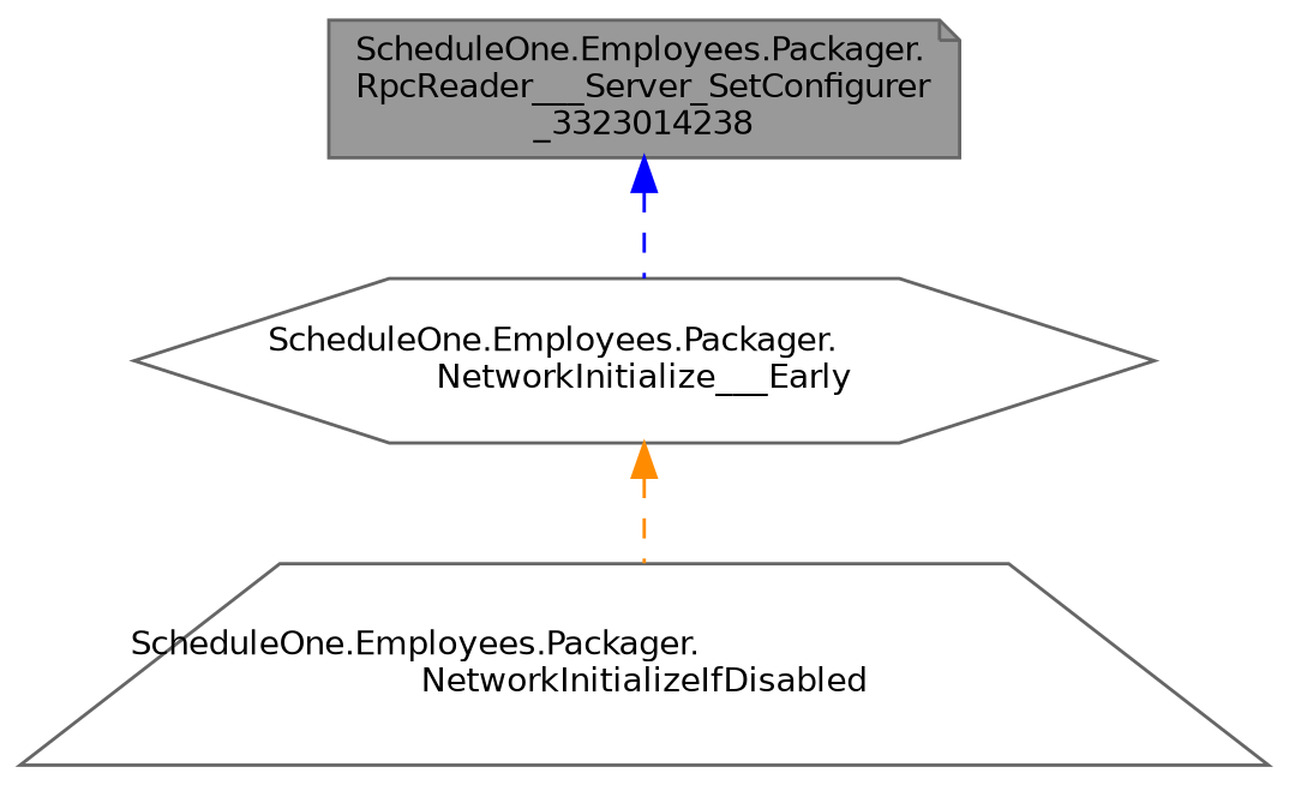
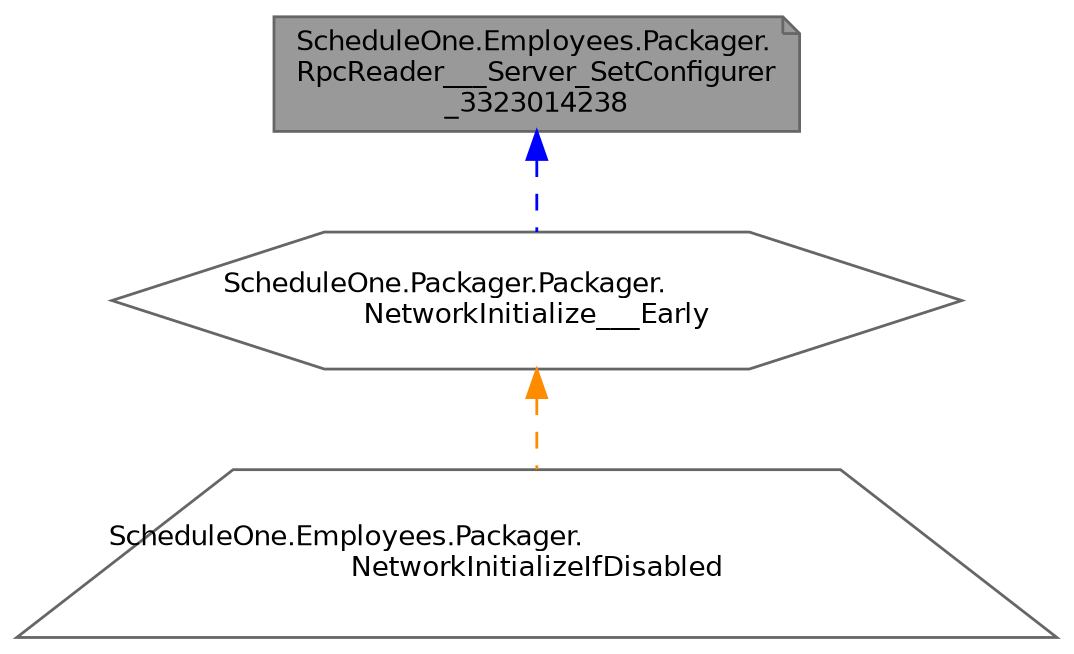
  digraph {
    rankdir=TB
    node [color=grey40 fillcolor=white fontname=Helvetica fontsize=10 style=filled]
    edge [dir=back fontname=Helvetica fontsize=10 labelfontname=Helvetica labelfontsize=10 style=dashed]
    n1 [color=gray40 fillcolor=grey60 fontcolor=black height=0.2 label="ScheduleOne.Employees.Packager.\lRpcReader___Server_SetConfigurer\l_3323014238" shape=note width=0.4]
-   n2 [height=0.2 label="ScheduleOne.Employees.Packager.\lNetworkInitialize___Early" shape=hexagon width=0.4]
+   n2 [height=0.2 label="ScheduleOne.Packager.Packager.\lNetworkInitialize___Early" shape=hexagon width=0.4]
    n3 [height=0.2 label="ScheduleOne.Employees.Packager.\lNetworkInitializeIfDisabled" shape=trapezium width=0.4]
    n1 -> n2 [color=blue]
    n2 -> n3 [color=darkorange]
  }
